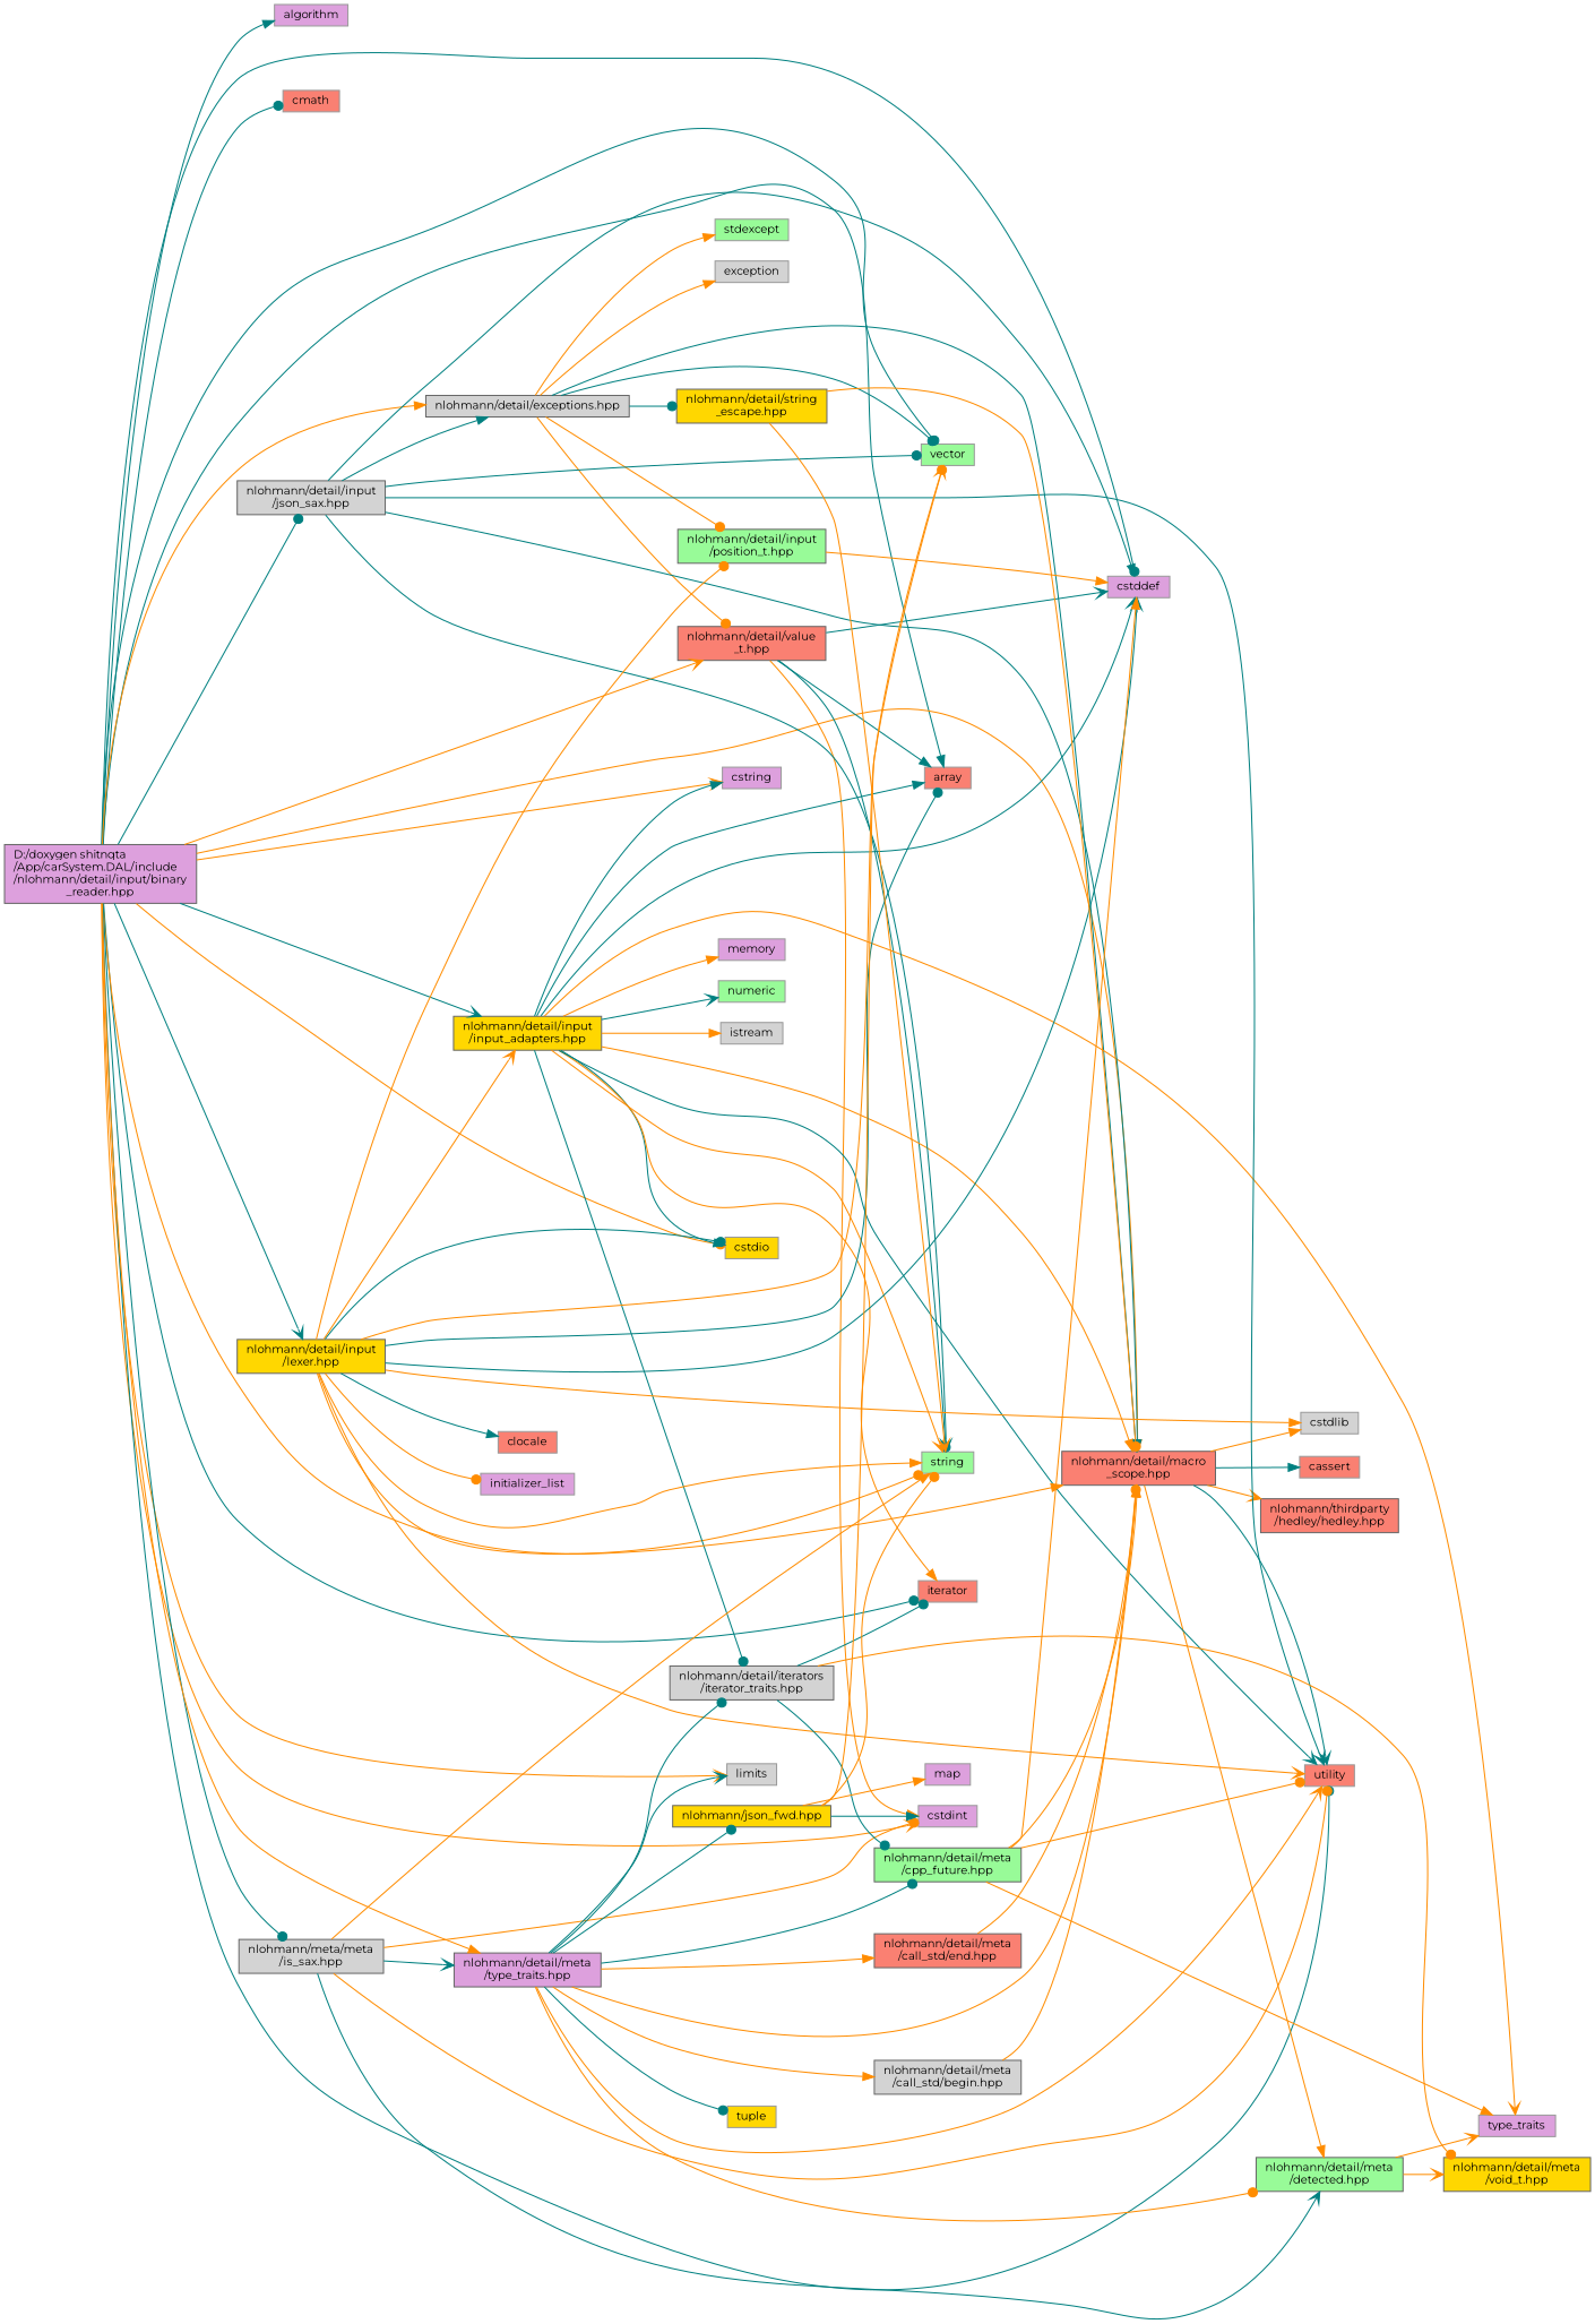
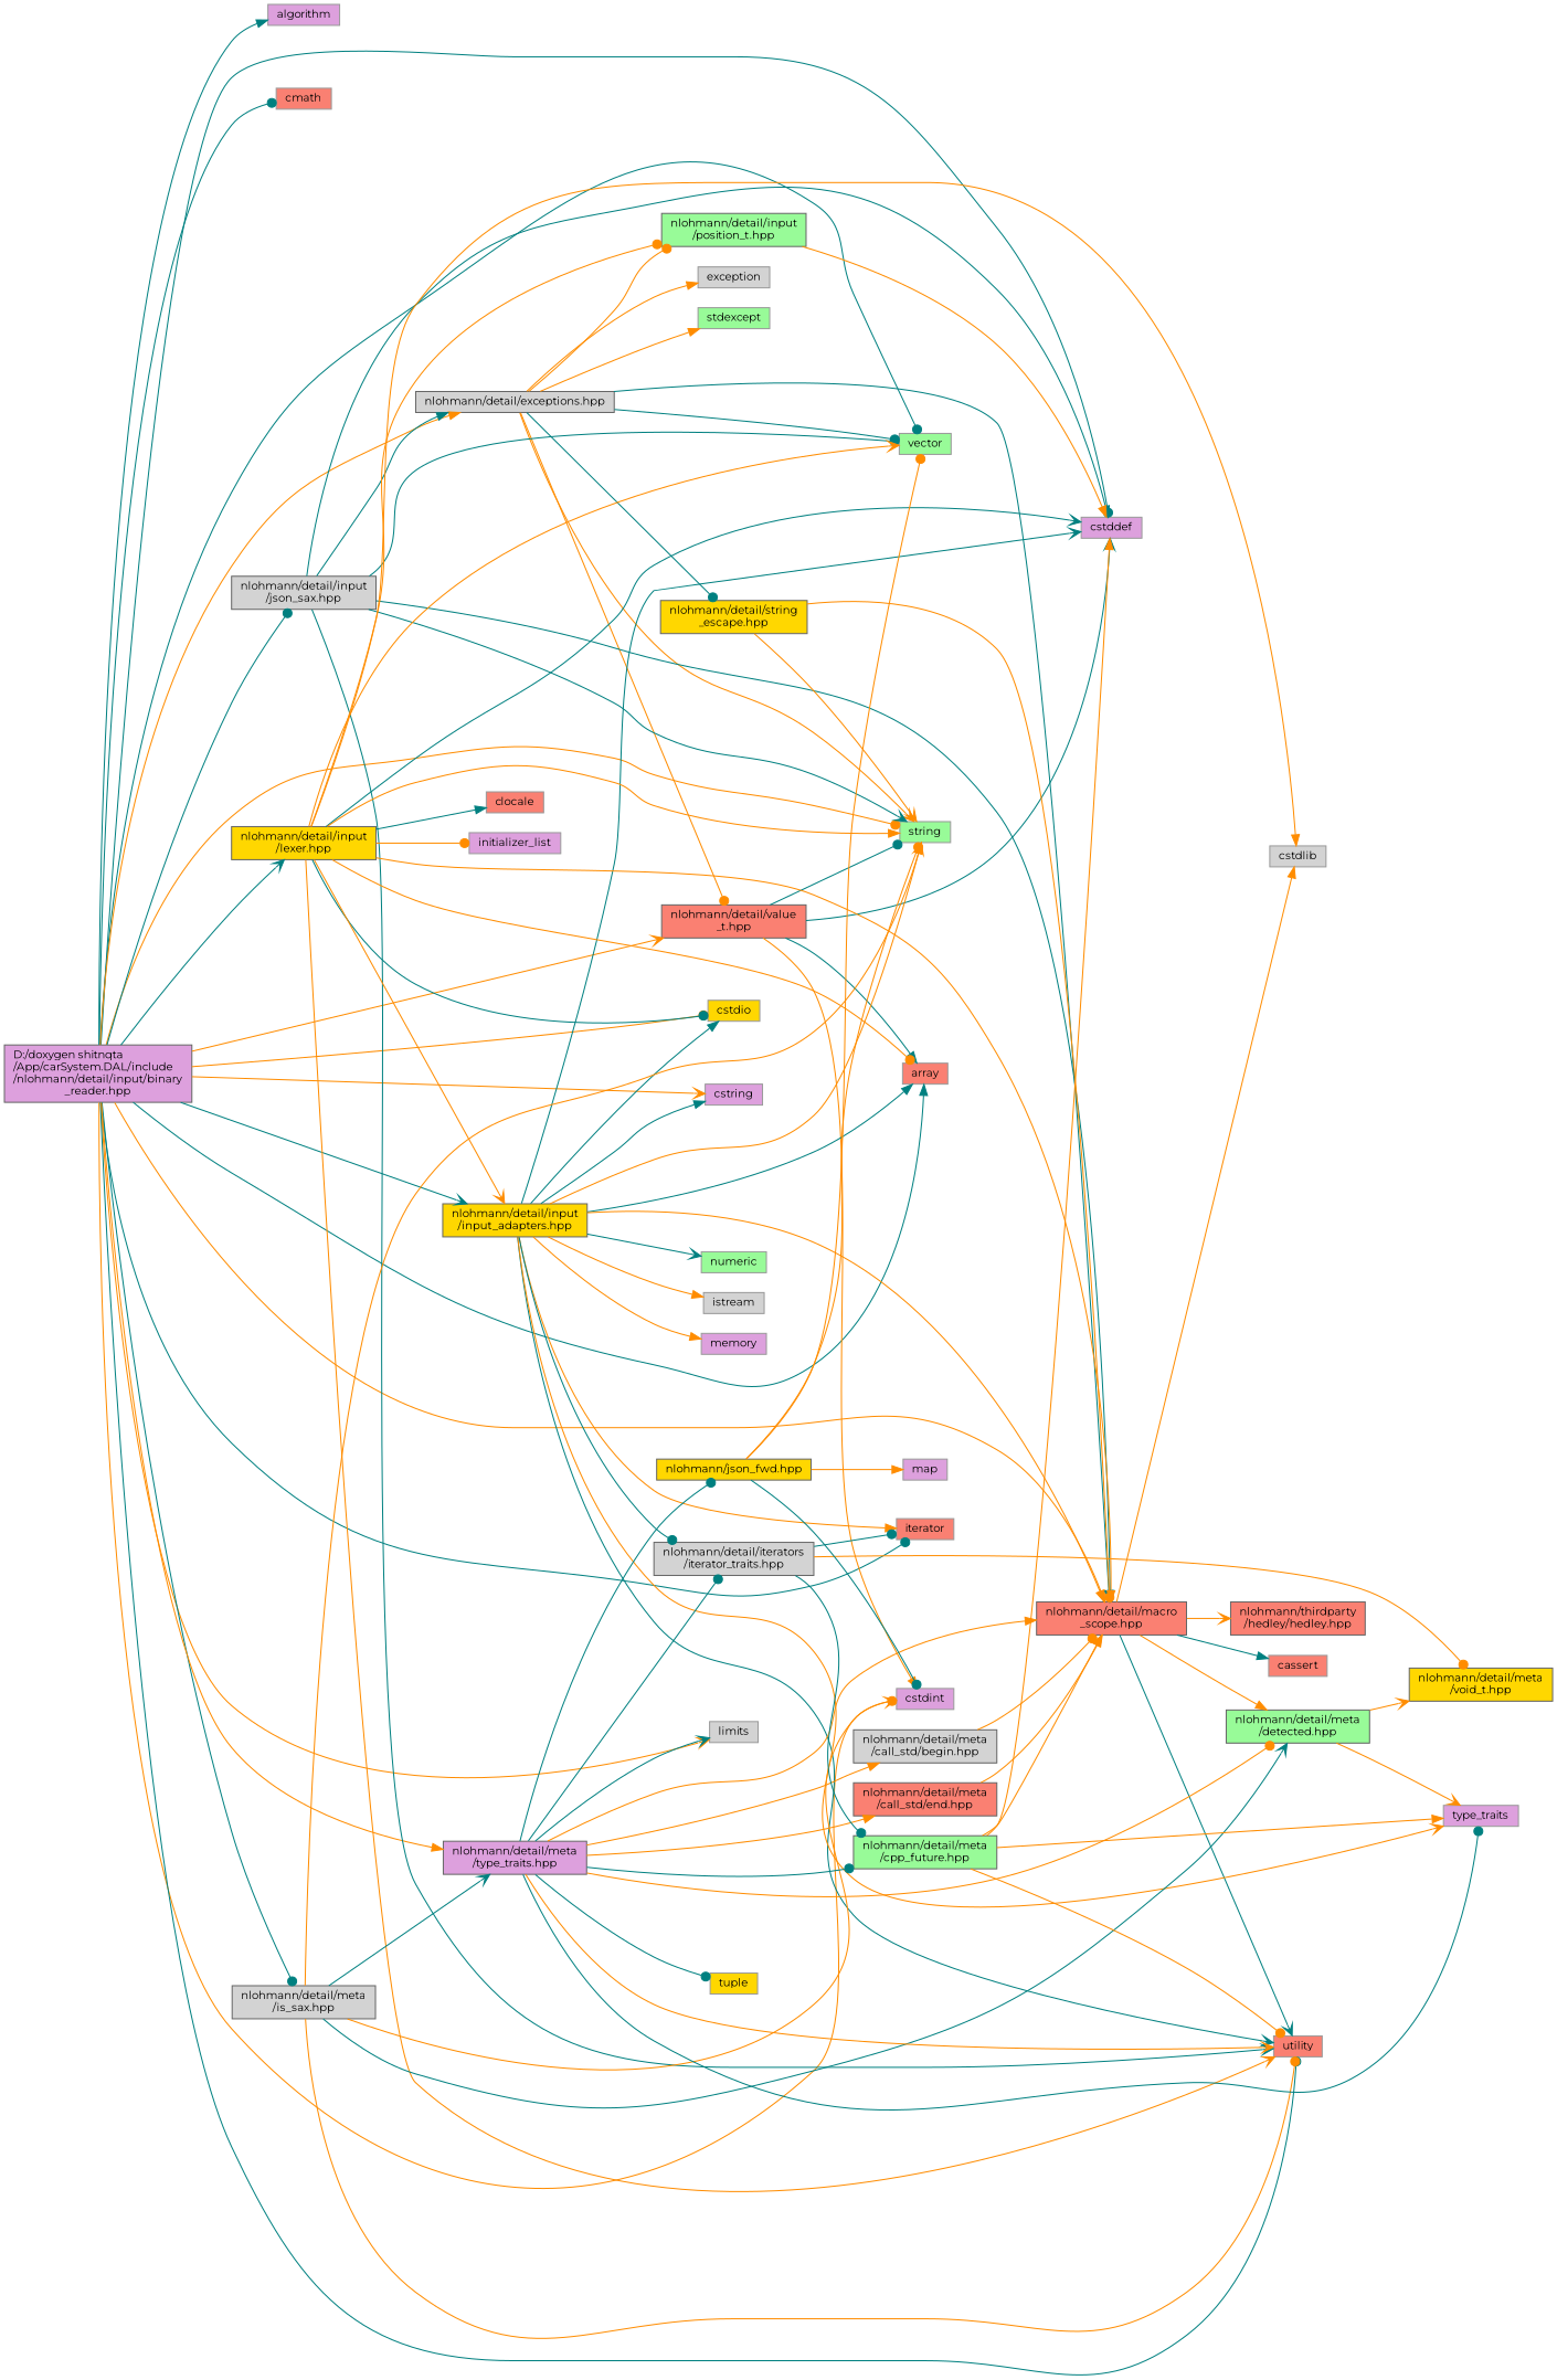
  digraph {
    fontname=Montserrat
    rankdir=LR
    node [color=grey60 fillcolor=plum fontname=Montserrat fontsize=10 shape=box style=filled]
    edge [arrowhead=normal color=darkorange fontname=Montserrat fontsize=10 labelfontname=Helvetica labelfontsize=10 style=solid]
    n1 [color=gray40 fontcolor=black height=0.2 label="D:/doxygen shitnqta\l/App/carSystem.DAL/include\l/nlohmann/detail/input/binary\l_reader.hpp" width=0.4]
    n2 [height=0.2 label=algorithm width=0.4]
    n3 [fillcolor=salmon height=0.2 label=array width=0.4]
    n4 [fillcolor=salmon height=0.2 label=cmath width=0.4]
    n5 [height=0.2 label=cstddef width=0.4]
    n6 [height=0.2 label=cstdint width=0.4]
    n7 [fillcolor=gold height=0.2 label=cstdio width=0.4]
    n8 [height=0.2 label=cstring width=0.4]
    n9 [fillcolor=salmon height=0.2 label=iterator width=0.4]
    n10 [fillcolor=lightgrey height=0.2 label=limits width=0.4]
    n11 [fillcolor=palegreen height=0.2 label=string width=0.4]
    n12 [fillcolor=salmon height=0.2 label=utility width=0.4]
    n13 [fillcolor=palegreen height=0.2 label=vector width=0.4]
    n14 [color=grey40 fillcolor=lightgrey height=0.2 label="nlohmann/detail/exceptions.hpp" width=0.4]
    n15 [color=grey40 fillcolor=salmon height=0.2 label="nlohmann/detail/value\l_t.hpp" width=0.4]
    n16 [color=grey40 fillcolor=salmon height=0.2 label="nlohmann/detail/macro\l_scope.hpp" width=0.4]
    n17 [color=grey40 fillcolor=gold height=0.2 label="nlohmann/detail/input\l/input_adapters.hpp" width=0.4]
    n18 [color=grey40 fillcolor=lightgrey height=0.2 label="nlohmann/detail/input\l/json_sax.hpp" width=0.4]
    n19 [color=grey40 fillcolor=gold height=0.2 label="nlohmann/detail/input\l/lexer.hpp" width=0.4]
-   n20 [color=grey40 fillcolor=lightgrey height=0.2 label="nlohmann/meta/meta\l/is_sax.hpp" width=0.4]
+   n20 [color=grey40 fillcolor=lightgrey height=0.2 label="nlohmann/detail/meta\l/is_sax.hpp" width=0.4]
    n21 [color=grey40 height=0.2 label="nlohmann/detail/meta\l/type_traits.hpp" width=0.4]
    n22 [fillcolor=lightgrey height=0.2 label=exception width=0.4]
    n23 [fillcolor=palegreen height=0.2 label=stdexcept width=0.4]
    n24 [color=grey40 fillcolor=gold height=0.2 label="nlohmann/detail/string\l_escape.hpp" width=0.4]
    n25 [color=grey40 fillcolor=palegreen height=0.2 label="nlohmann/detail/input\l/position_t.hpp" width=0.4]
    n26 [color=grey40 fillcolor=salmon height=0.2 label="nlohmann/thirdparty\l/hedley/hedley.hpp" width=0.4]
    n27 [color=grey40 fillcolor=palegreen height=0.2 label="nlohmann/detail/meta\l/detected.hpp" width=0.4]
    n28 [fillcolor=lightgrey height=0.2 label=cstdlib width=0.4]
    n29 [fillcolor=salmon height=0.2 label=cassert width=0.4]
    n30 [height=0.2 label=type_traits width=0.4]
    n31 [height=0.2 label=memory width=0.4]
    n32 [fillcolor=palegreen height=0.2 label=numeric width=0.4]
    n33 [fillcolor=lightgrey height=0.2 label=istream width=0.4]
    n34 [color=grey40 fillcolor=lightgrey height=0.2 label="nlohmann/detail/iterators\l/iterator_traits.hpp" width=0.4]
    n35 [fillcolor=salmon height=0.2 label=clocale width=0.4]
    n36 [height=0.2 label=initializer_list width=0.4]
    n37 [color=grey40 fillcolor=palegreen height=0.2 label="nlohmann/detail/meta\l/cpp_future.hpp" width=0.4]
    n38 [fillcolor=gold height=0.2 label=tuple width=0.4]
    n39 [color=grey40 fillcolor=lightgrey height=0.2 label="nlohmann/detail/meta\l/call_std/begin.hpp" width=0.4]
    n40 [color=grey40 fillcolor=salmon height=0.2 label="nlohmann/detail/meta\l/call_std/end.hpp" width=0.4]
    n41 [color=grey40 fillcolor=gold height=0.2 label="nlohmann/json_fwd.hpp" width=0.4]
    n42 [color=grey40 fillcolor=gold height=0.2 label="nlohmann/detail/meta\l/void_t.hpp" width=0.4]
    n43 [height=0.2 label=map width=0.4]
    n1 -> n2 [color=teal]
    n1 -> n3 [color=teal]
    n1 -> n4 [arrowhead=dot color=teal]
    n1 -> n5 [arrowhead=dot color=teal]
    n1 -> n6 [arrowhead=vee]
    n1 -> n7 [arrowhead=dot]
    n1 -> n8 [arrowhead=vee]
    n1 -> n9 [arrowhead=dot color=teal]
    n1 -> n10 [arrowhead=vee]
    n1 -> n11 [arrowhead=dot]
    n1 -> n12 [arrowhead=dot color=teal]
    n1 -> n13 [arrowhead=dot color=teal]
    n1 -> n14
    n1 -> n15 [arrowhead=vee]
    n1 -> n16
    n1 -> n17 [arrowhead=vee color=teal]
    n1 -> n18 [arrowhead=dot color=teal]
    n1 -> n19 [arrowhead=vee color=teal]
    n1 -> n20 [arrowhead=dot color=teal]
    n1 -> n21
+   n14 -> n11 [arrowhead=vee]
    n14 -> n13 [arrowhead=dot color=teal]
    n14 -> n15 [arrowhead=dot]
    n14 -> n16 [color=teal]
    n14 -> n22
    n14 -> n23
    n14 -> n24 [arrowhead=dot color=teal]
    n14 -> n25 [arrowhead=dot]
    n15 -> n3 [color=teal]
    n15 -> n5 [arrowhead=vee color=teal]
    n15 -> n6
    n15 -> n11 [arrowhead=dot color=teal]
    n16 -> n12 [arrowhead=vee color=teal]
    n16 -> n26 [arrowhead=vee]
    n16 -> n27
    n16 -> n28
    n16 -> n29 [color=teal]
    n17 -> n3 [color=teal]
    n17 -> n5 [arrowhead=vee color=teal]
    n17 -> n7 [color=teal]
    n17 -> n8 [color=teal]
    n17 -> n9
    n17 -> n11 [arrowhead=vee]
    n17 -> n12 [arrowhead=vee color=teal]
    n17 -> n16
    n17 -> n30 [arrowhead=vee]
    n17 -> n31
    n17 -> n32 [arrowhead=vee color=teal]
    n17 -> n33
    n17 -> n34 [arrowhead=dot color=teal]
    n18 -> n5 [color=teal]
    n18 -> n11 [arrowhead=vee color=teal]
    n18 -> n12 [arrowhead=vee color=teal]
    n18 -> n13 [arrowhead=dot color=teal]
    n18 -> n14 [color=teal]
    n18 -> n16 [color=teal]
-   n19 -> n3 [arrowhead=dot color=teal]
+   n19 -> n3 [arrowhead=dot]
    n19 -> n5 [arrowhead=vee color=teal]
    n19 -> n7 [arrowhead=dot color=teal]
    n19 -> n11
    n19 -> n12 [arrowhead=vee]
    n19 -> n13 [arrowhead=vee]
    n19 -> n16
    n19 -> n17 [arrowhead=vee]
    n19 -> n25 [arrowhead=dot]
    n19 -> n28
    n19 -> n35 [color=teal]
    n19 -> n36 [arrowhead=dot]
    n20 -> n6 [arrowhead=dot]
    n20 -> n11
    n20 -> n12 [arrowhead=dot]
    n20 -> n21 [arrowhead=vee color=teal]
    n20 -> n27 [arrowhead=vee color=teal]
    n21 -> n10 [arrowhead=vee color=teal]
    n21 -> n12 [arrowhead=vee]
    n21 -> n16
    n21 -> n27 [arrowhead=dot]
+   n21 -> n30 [arrowhead=dot color=teal]
    n21 -> n34 [arrowhead=dot color=teal]
    n21 -> n37 [arrowhead=dot color=teal]
    n21 -> n38 [arrowhead=dot color=teal]
    n21 -> n39
    n21 -> n40
    n21 -> n41 [arrowhead=dot color=teal]
    n24 -> n11 [arrowhead=vee]
    n24 -> n16 [arrowhead=dot]
    n25 -> n5
    n27 -> n30 [arrowhead=vee]
    n27 -> n42 [arrowhead=vee]
    n34 -> n9 [arrowhead=dot color=teal]
    n34 -> n37 [arrowhead=dot color=teal]
    n34 -> n42 [arrowhead=dot]
    n37 -> n5
    n37 -> n12 [arrowhead=dot]
    n37 -> n16
    n37 -> n30
    n39 -> n16 [arrowhead=dot]
    n40 -> n16
-   n41 -> n6 [color=teal]
+   n41 -> n6 [arrowhead=dot color=teal]
    n41 -> n11 [arrowhead=dot]
    n41 -> n13 [arrowhead=dot]
    n41 -> n43
  }
